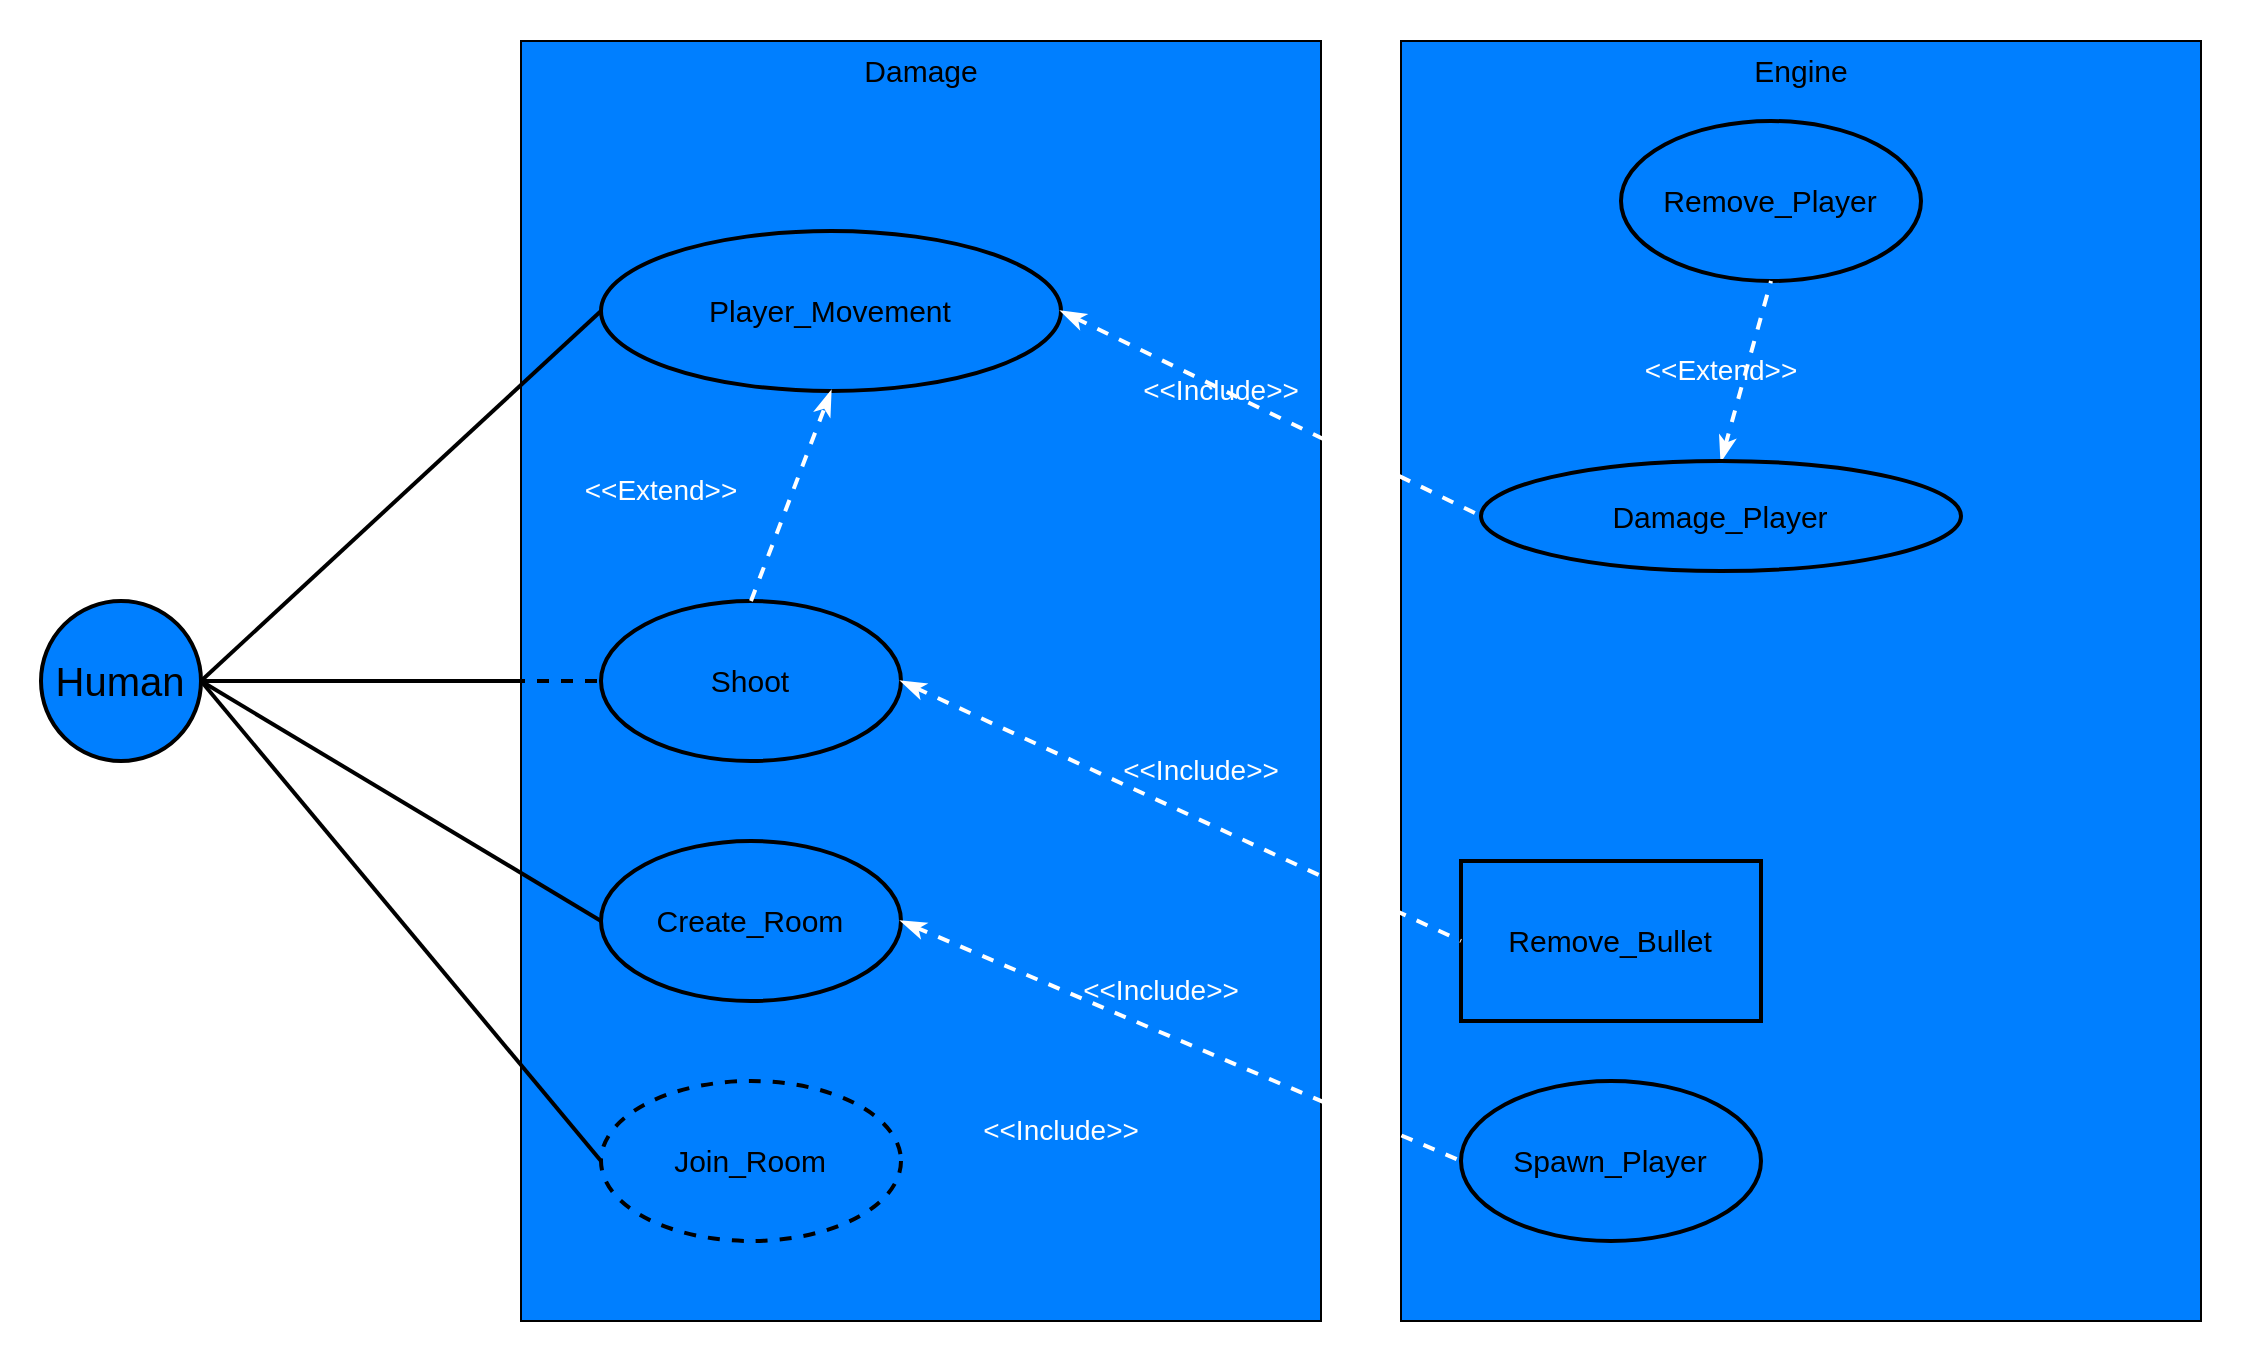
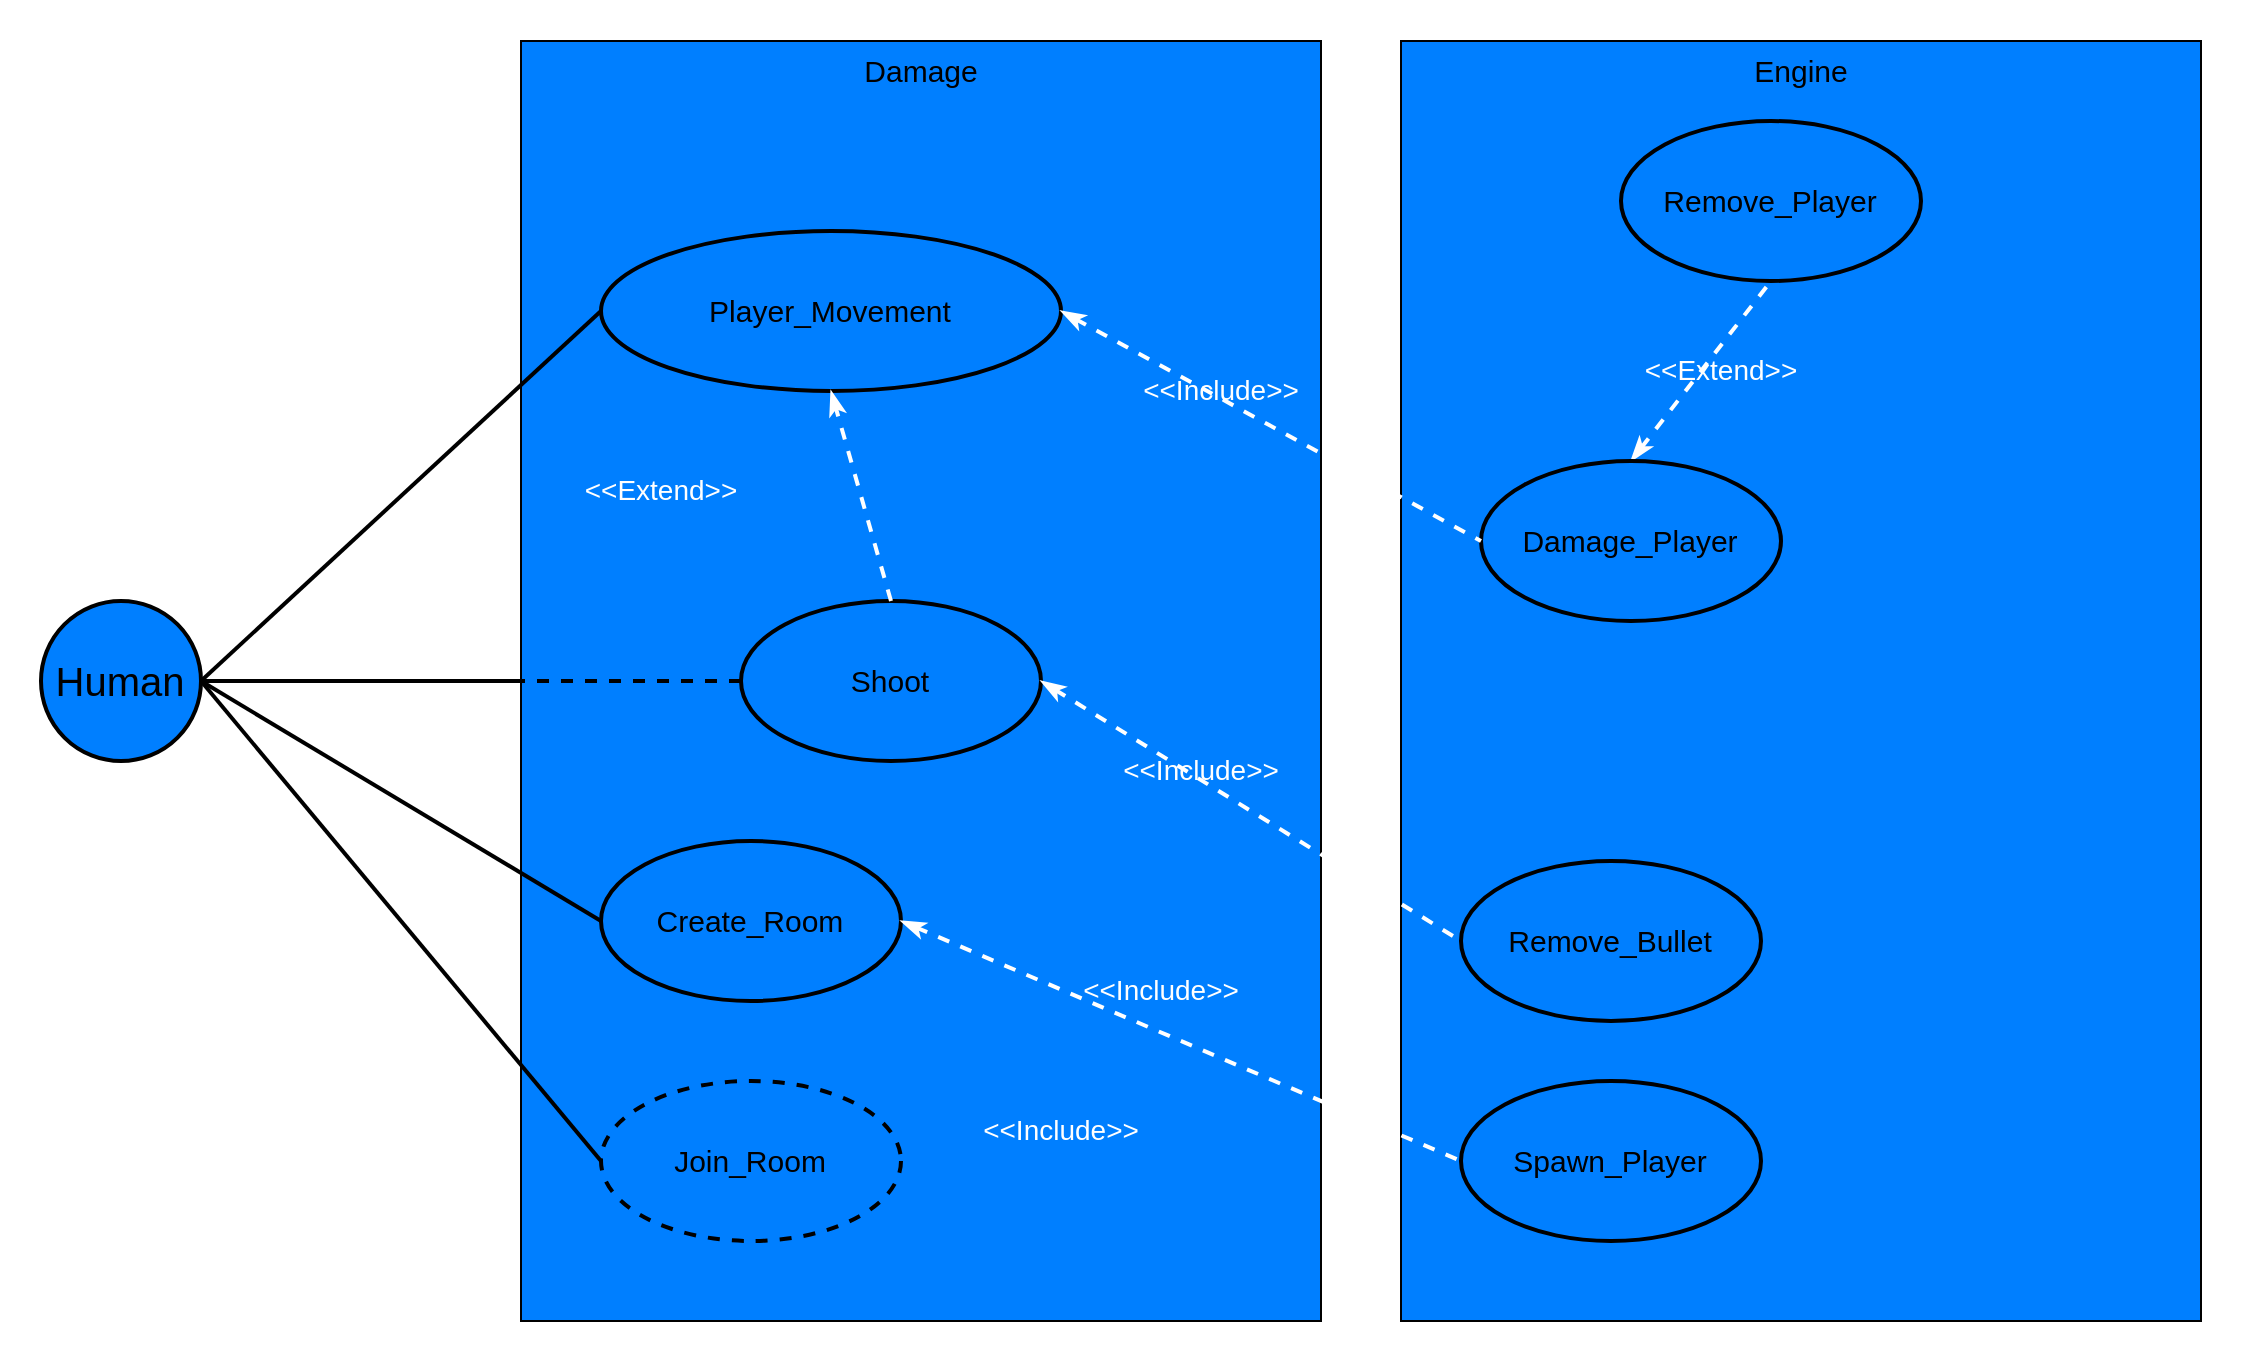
  <mxCell id="0" />
  <mxCell id="1" parent="0" />
  <mxCell id="2" value="&lt;font style=&quot;font-size: 20px;&quot;&gt;Human&lt;/font&gt;" style="ellipse;whiteSpace=wrap;html=1;aspect=fixed;fillColor=#007FFF;strokeWidth=2;" parent="1" vertex="1"><mxGeometry x="20" y="300" width="80" height="80" as="geometry" /></mxCell>
  <mxCell id="3" value="" style="rounded=0;whiteSpace=wrap;html=1;gradientColor=none;fillColor=#007FFF;" parent="1" vertex="1"><mxGeometry x="260" y="20" width="400" height="640" as="geometry" /></mxCell>
  <mxCell id="4" value="&lt;font style=&quot;font-size: 15px;&quot;&gt;Damage&lt;/font&gt;" style="text;html=1;align=center;verticalAlign=middle;resizable=0;points=[];autosize=1;strokeColor=none;fillColor=none;" parent="1" vertex="1"><mxGeometry x="420" y="20" width="80" height="30" as="geometry" /></mxCell>
  <mxCell id="5" value="" style="rounded=0;whiteSpace=wrap;html=1;fillColor=#007FFF;" parent="1" vertex="1"><mxGeometry x="700" y="20" width="400" height="640" as="geometry" /></mxCell>
  <mxCell id="6" value="&lt;font style=&quot;font-size: 15px;&quot;&gt;Engine&lt;/font&gt;" style="text;html=1;align=center;verticalAlign=middle;resizable=0;points=[];autosize=1;strokeColor=none;fillColor=none;" parent="1" vertex="1"><mxGeometry x="865" y="20" width="70" height="30" as="geometry" /></mxCell>
  <mxCell id="7" value="&lt;font style=&quot;font-size: 15px;&quot;&gt;Player_Movement&lt;/font&gt;" style="ellipse;whiteSpace=wrap;html=1;fillColor=#007FFF;strokeWidth=2;" parent="1" vertex="1"><mxGeometry x="300" y="115" width="230" height="80" as="geometry" /></mxCell>
- <mxCell id="8" value="&lt;font style=&quot;font-size: 15px;&quot;&gt;Shoot&lt;/font&gt;" style="ellipse;whiteSpace=wrap;html=1;fillColor=#007FFF;strokeWidth=2;" parent="1" vertex="1"><mxGeometry x="300" y="300" width="150" height="80" as="geometry" /></mxCell>
+ <mxCell id="8" value="&lt;font style=&quot;font-size: 15px;&quot;&gt;Shoot&lt;/font&gt;" style="ellipse;whiteSpace=wrap;html=1;fillColor=#007FFF;strokeWidth=2;" parent="1" vertex="1"><mxGeometry x="370" y="300" width="150" height="80" as="geometry" /></mxCell>
  <mxCell id="9" value="&lt;font style=&quot;font-size: 15px;&quot;&gt;Create_Room&lt;/font&gt;" style="ellipse;whiteSpace=wrap;html=1;fillColor=#007FFF;strokeWidth=2;" parent="1" vertex="1"><mxGeometry x="300" y="420" width="150" height="80" as="geometry" /></mxCell>
  <mxCell id="10" value="" style="edgeStyle=none;orthogonalLoop=1;jettySize=auto;html=1;rounded=0;exitX=1;exitY=0.5;exitDx=0;exitDy=0;entryX=0;entryY=0.5;entryDx=0;entryDy=0;endArrow=none;endFill=0;strokeWidth=2;" parent="1" source="2" target="7" edge="1"><mxGeometry width="100" relative="1" as="geometry"><mxPoint x="110" y="310" as="sourcePoint" /><mxPoint x="210" y="310" as="targetPoint" /><Array as="points" /></mxGeometry></mxCell>
  <mxCell id="11" value="" style="edgeStyle=none;orthogonalLoop=1;jettySize=auto;html=1;rounded=0;exitX=1;exitY=0.5;exitDx=0;exitDy=0;entryX=0;entryY=0.5;entryDx=0;entryDy=0;endArrow=none;endFill=0;strokeWidth=2;dashed=1;" parent="1" source="2" target="8" edge="1"><mxGeometry width="100" relative="1" as="geometry"><mxPoint x="110" y="350" as="sourcePoint" /><mxPoint x="290" y="230" as="targetPoint" /><Array as="points" /></mxGeometry></mxCell>
  <mxCell id="12" value="" style="edgeStyle=none;orthogonalLoop=1;jettySize=auto;html=1;rounded=0;exitX=1;exitY=0.5;exitDx=0;exitDy=0;endArrow=none;endFill=0;strokeWidth=2;entryX=0;entryY=0.5;entryDx=0;entryDy=0;" parent="1" edge="1"><mxGeometry width="100" relative="1" as="geometry"><mxPoint x="100" y="340" as="sourcePoint" /><mxPoint x="300" y="460" as="targetPoint" /><Array as="points" /></mxGeometry></mxCell>
- <mxCell id="13" value="&lt;font style=&quot;font-size: 15px;&quot;&gt;Remove_Bullet&lt;br&gt;&lt;/font&gt;" style="whiteSpace=wrap;html=1;fillColor=#007FFF;strokeWidth=2;rounded=0;" parent="1" vertex="1"><mxGeometry x="730" y="430" width="150" height="80" as="geometry" /></mxCell>
+ <mxCell id="13" value="&lt;font style=&quot;font-size: 15px;&quot;&gt;Remove_Bullet&lt;br&gt;&lt;/font&gt;" style="ellipse;whiteSpace=wrap;html=1;fillColor=#007FFF;strokeWidth=2;" parent="1" vertex="1"><mxGeometry x="730" y="430" width="150" height="80" as="geometry" /></mxCell>
  <mxCell id="14" value="" style="endArrow=classicThin;dashed=1;html=1;rounded=0;strokeWidth=2;exitX=0.5;exitY=0;exitDx=0;exitDy=0;entryX=0.5;entryY=1;entryDx=0;entryDy=0;endFill=1;strokeColor=#FFFFFF;" parent="1" source="8" target="7" edge="1"><mxGeometry width="50" height="50" relative="1" as="geometry"><mxPoint x="520" y="390" as="sourcePoint" /><mxPoint x="570" y="340" as="targetPoint" /></mxGeometry></mxCell>
  <mxCell id="15" value="" style="endArrow=none;dashed=1;html=1;rounded=0;strokeWidth=2;endFill=0;entryX=0;entryY=0.5;entryDx=0;entryDy=0;strokeColor=#FFFFFF;startArrow=classicThin;startFill=1;exitX=1;exitY=0.5;exitDx=0;exitDy=0;" parent="1" source="8" target="13" edge="1"><mxGeometry width="50" height="50" relative="1" as="geometry"><mxPoint x="440" y="350" as="sourcePoint" /><mxPoint x="725" y="230" as="targetPoint" /></mxGeometry></mxCell>
  <mxCell id="16" value="&lt;font color=&quot;#ffffff&quot; style=&quot;font-size: 14px;&quot;&gt;&amp;lt;&amp;lt;Include&amp;gt;&amp;gt;&lt;/font&gt;" style="text;html=1;align=center;verticalAlign=middle;resizable=0;points=[];autosize=1;strokeColor=none;fillColor=none;" parent="1" vertex="1"><mxGeometry x="550" y="370" width="100" height="30" as="geometry" /></mxCell>
  <mxCell id="17" value="&lt;font style=&quot;font-size: 15px;&quot;&gt;Remove_Player&lt;/font&gt;" style="ellipse;whiteSpace=wrap;html=1;fillColor=#007FFF;strokeWidth=2;" parent="1" vertex="1"><mxGeometry x="810" y="60" width="150" height="80" as="geometry" /></mxCell>
  <mxCell id="18" value="" style="endArrow=none;dashed=1;html=1;rounded=0;strokeWidth=2;endFill=0;exitX=0.5;exitY=0;exitDx=0;exitDy=0;entryX=0.5;entryY=1;entryDx=0;entryDy=0;strokeColor=#FFFFFF;startArrow=classicThin;startFill=1;" parent="1" source="23" target="17" edge="1"><mxGeometry width="50" height="50" relative="1" as="geometry"><mxPoint x="460" y="350" as="sourcePoint" /><mxPoint x="725" y="240" as="targetPoint" /></mxGeometry></mxCell>
  <mxCell id="19" value="&lt;font color=&quot;#ffffff&quot; style=&quot;font-size: 14px;&quot;&gt;&amp;lt;&amp;lt;&lt;/font&gt;&lt;span style=&quot;color: rgb(255, 255, 255); font-size: 14px;&quot;&gt;Extend&lt;/span&gt;&lt;font color=&quot;#ffffff&quot; style=&quot;font-size: 14px;&quot;&gt;&amp;gt;&amp;gt;&lt;/font&gt;" style="text;html=1;align=center;verticalAlign=middle;resizable=0;points=[];autosize=1;strokeColor=none;fillColor=none;" parent="1" vertex="1"><mxGeometry x="810" y="170" width="100" height="30" as="geometry" /></mxCell>
  <mxCell id="20" value="&lt;font style=&quot;font-size: 15px;&quot;&gt;Join_Room&lt;/font&gt;" style="ellipse;whiteSpace=wrap;html=1;fillColor=#007FFF;strokeWidth=2;dashed=1;" vertex="1" parent="1"><mxGeometry x="300" y="540" width="150" height="80" as="geometry" /></mxCell>
  <mxCell id="21" value="" style="edgeStyle=none;orthogonalLoop=1;jettySize=auto;html=1;rounded=0;exitX=1;exitY=0.5;exitDx=0;exitDy=0;endArrow=none;endFill=0;strokeWidth=2;" edge="1" parent="1" source="2" target="3"><mxGeometry width="100" relative="1" as="geometry"><mxPoint x="110" y="350" as="sourcePoint" /><mxPoint x="310" y="470" as="targetPoint" /><Array as="points" /></mxGeometry></mxCell>
  <mxCell id="22" value="" style="edgeStyle=none;orthogonalLoop=1;jettySize=auto;html=1;rounded=0;endArrow=none;endFill=0;strokeWidth=2;entryX=0;entryY=0.5;entryDx=0;entryDy=0;" edge="1" parent="1" target="20"><mxGeometry width="100" relative="1" as="geometry"><mxPoint x="100" y="340" as="sourcePoint" /><mxPoint x="310" y="470" as="targetPoint" /><Array as="points" /></mxGeometry></mxCell>
- <mxCell id="23" value="&lt;font style=&quot;font-size: 15px;&quot;&gt;Damage_Player&lt;/font&gt;" style="ellipse;whiteSpace=wrap;html=1;fillColor=#007FFF;strokeWidth=2;" vertex="1" parent="1"><mxGeometry x="740" y="230" width="240" height="55" as="geometry" /></mxCell>
+ <mxCell id="23" value="&lt;font style=&quot;font-size: 15px;&quot;&gt;Damage_Player&lt;/font&gt;" style="ellipse;whiteSpace=wrap;html=1;fillColor=#007FFF;strokeWidth=2;" vertex="1" parent="1"><mxGeometry x="740" y="230" width="150" height="80" as="geometry" /></mxCell>
  <mxCell id="24" value="" style="endArrow=none;dashed=1;html=1;rounded=0;strokeWidth=2;endFill=0;exitX=1;exitY=0.5;exitDx=0;exitDy=0;entryX=0;entryY=0.5;entryDx=0;entryDy=0;strokeColor=#FFFFFF;startArrow=classicThin;startFill=1;" edge="1" parent="1" source="7" target="23"><mxGeometry width="50" height="50" relative="1" as="geometry"><mxPoint x="460" y="230" as="sourcePoint" /><mxPoint x="750" y="110" as="targetPoint" /></mxGeometry></mxCell>
  <mxCell id="25" value="&lt;font color=&quot;#ffffff&quot; style=&quot;font-size: 14px;&quot;&gt;&amp;lt;&amp;lt;Include&amp;gt;&amp;gt;&lt;/font&gt;" style="text;html=1;align=center;verticalAlign=middle;resizable=0;points=[];autosize=1;strokeColor=none;fillColor=none;" vertex="1" parent="1"><mxGeometry x="560" y="180" width="100" height="30" as="geometry" /></mxCell>
  <mxCell id="26" value="&lt;font color=&quot;#ffffff&quot; style=&quot;font-size: 14px;&quot;&gt;&amp;lt;&amp;lt;&lt;/font&gt;&lt;span style=&quot;color: rgb(255, 255, 255); font-size: 14px;&quot;&gt;Extend&lt;/span&gt;&lt;font color=&quot;#ffffff&quot; style=&quot;font-size: 14px;&quot;&gt;&amp;gt;&amp;gt;&lt;/font&gt;" style="text;html=1;align=center;verticalAlign=middle;resizable=0;points=[];autosize=1;strokeColor=none;fillColor=none;" vertex="1" parent="1"><mxGeometry x="280" y="230" width="100" height="30" as="geometry" /></mxCell>
  <mxCell id="27" value="&lt;font style=&quot;font-size: 15px;&quot;&gt;Spawn_Player&lt;/font&gt;" style="ellipse;whiteSpace=wrap;html=1;fillColor=#007FFF;strokeWidth=2;" vertex="1" parent="1"><mxGeometry x="730" y="540" width="150" height="80" as="geometry" /></mxCell>
  <mxCell id="28" value="" style="endArrow=none;dashed=1;html=1;rounded=0;strokeWidth=2;endFill=0;strokeColor=#FFFFFF;startArrow=classicThin;startFill=1;exitX=1;exitY=0.5;exitDx=0;exitDy=0;" edge="1" parent="1" source="9"><mxGeometry width="50" height="50" relative="1" as="geometry"><mxPoint x="460" y="350" as="sourcePoint" /><mxPoint x="730" y="580" as="targetPoint" /></mxGeometry></mxCell>
  <mxCell id="29" value="&lt;font color=&quot;#ffffff&quot; style=&quot;font-size: 14px;&quot;&gt;&amp;lt;&amp;lt;Include&amp;gt;&amp;gt;&lt;/font&gt;" style="text;html=1;align=center;verticalAlign=middle;resizable=0;points=[];autosize=1;strokeColor=none;fillColor=none;" vertex="1" parent="1"><mxGeometry x="530" y="480" width="100" height="30" as="geometry" /></mxCell>
  <mxCell id="30" value="&lt;font color=&quot;#ffffff&quot; style=&quot;font-size: 14px;&quot;&gt;&amp;lt;&amp;lt;Include&amp;gt;&amp;gt;&lt;/font&gt;" style="text;html=1;align=center;verticalAlign=middle;resizable=0;points=[];autosize=1;strokeColor=none;fillColor=none;" vertex="1" parent="1"><mxGeometry x="480" y="550" width="100" height="30" as="geometry" /></mxCell>
